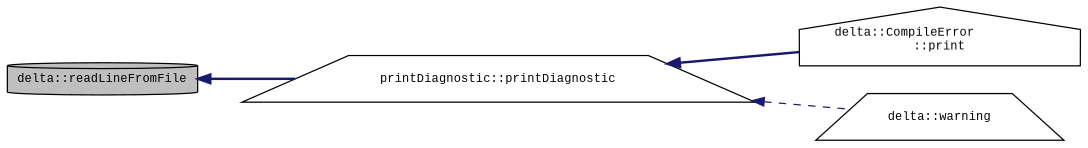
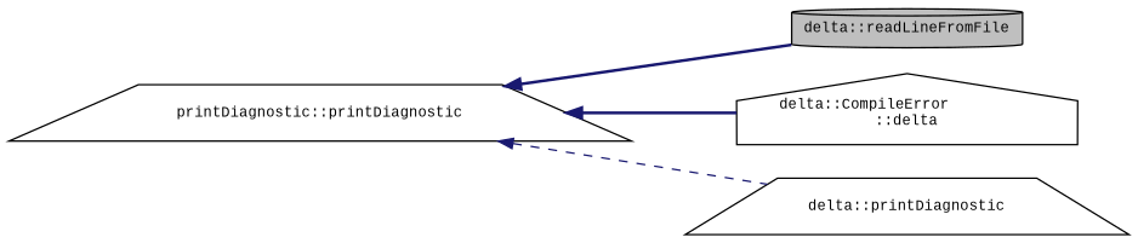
  digraph {
    fontname="Liberation Mono"
    rankdir=LR
    node [color=black fillcolor=white fontname="Liberation Mono" fontsize=10 shape=trapezium style=filled]
    edge [color=midnightblue dir=back fontname="Liberation Mono" fontsize=10 labelfontname=Helvetica labelfontsize=10 style=bold]
    n1 [fillcolor=grey75 fontcolor=black height=0.2 label="delta::readLineFromFile" shape=cylinder width=0.4]
    n2 [height=0.2 label="printDiagnostic::printDiagnostic" width=0.4]
-   n3 [height=0.2 label="delta::CompileError\l::print" shape=house width=0.4]
-   n4 [height=0.2 label="delta::warning" width=0.4]
-   n1 -> n2
+   n3 [height=0.2 label="delta::CompileError\l::delta" shape=house width=0.4]
+   n4 [height=0.2 label="delta::printDiagnostic" width=0.4]
+   n2 -> n1
    n2 -> n3
    n2 -> n4 [style=dashed]
  }
